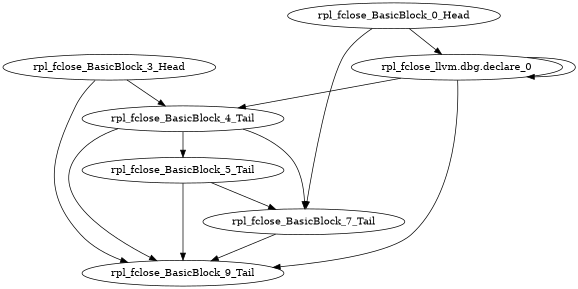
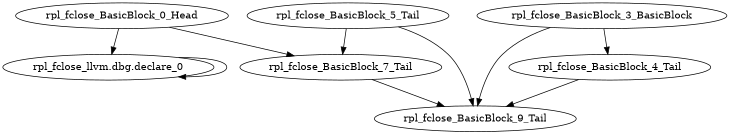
  digraph {
    "rpl_fclose_llvm.dbg.declare_0"
    rpl_fclose_BasicBlock_9_Tail
    n3 [label=rpl_fclose_BasicBlock_4_Tail]
-   rpl_fclose_BasicBlock_3_Head
+   rpl_fclose_BasicBlock_3_Head [label=rpl_fclose_BasicBlock_3_BasicBlock]
    rpl_fclose_BasicBlock_7_Tail
    rpl_fclose_BasicBlock_5_Tail
    rpl_fclose_BasicBlock_0_Head
    "rpl_fclose_llvm.dbg.declare_0" -> "rpl_fclose_llvm.dbg.declare_0"
-   "rpl_fclose_llvm.dbg.declare_0" -> rpl_fclose_BasicBlock_9_Tail
-   "rpl_fclose_llvm.dbg.declare_0" -> n3
    n3 -> rpl_fclose_BasicBlock_9_Tail
-   n3 -> rpl_fclose_BasicBlock_7_Tail
-   n3 -> rpl_fclose_BasicBlock_5_Tail
    rpl_fclose_BasicBlock_3_Head -> rpl_fclose_BasicBlock_9_Tail
    rpl_fclose_BasicBlock_3_Head -> n3
    rpl_fclose_BasicBlock_7_Tail -> rpl_fclose_BasicBlock_9_Tail
    rpl_fclose_BasicBlock_5_Tail -> rpl_fclose_BasicBlock_9_Tail
    rpl_fclose_BasicBlock_5_Tail -> rpl_fclose_BasicBlock_7_Tail
    rpl_fclose_BasicBlock_0_Head -> "rpl_fclose_llvm.dbg.declare_0"
    rpl_fclose_BasicBlock_0_Head -> rpl_fclose_BasicBlock_7_Tail
  }
